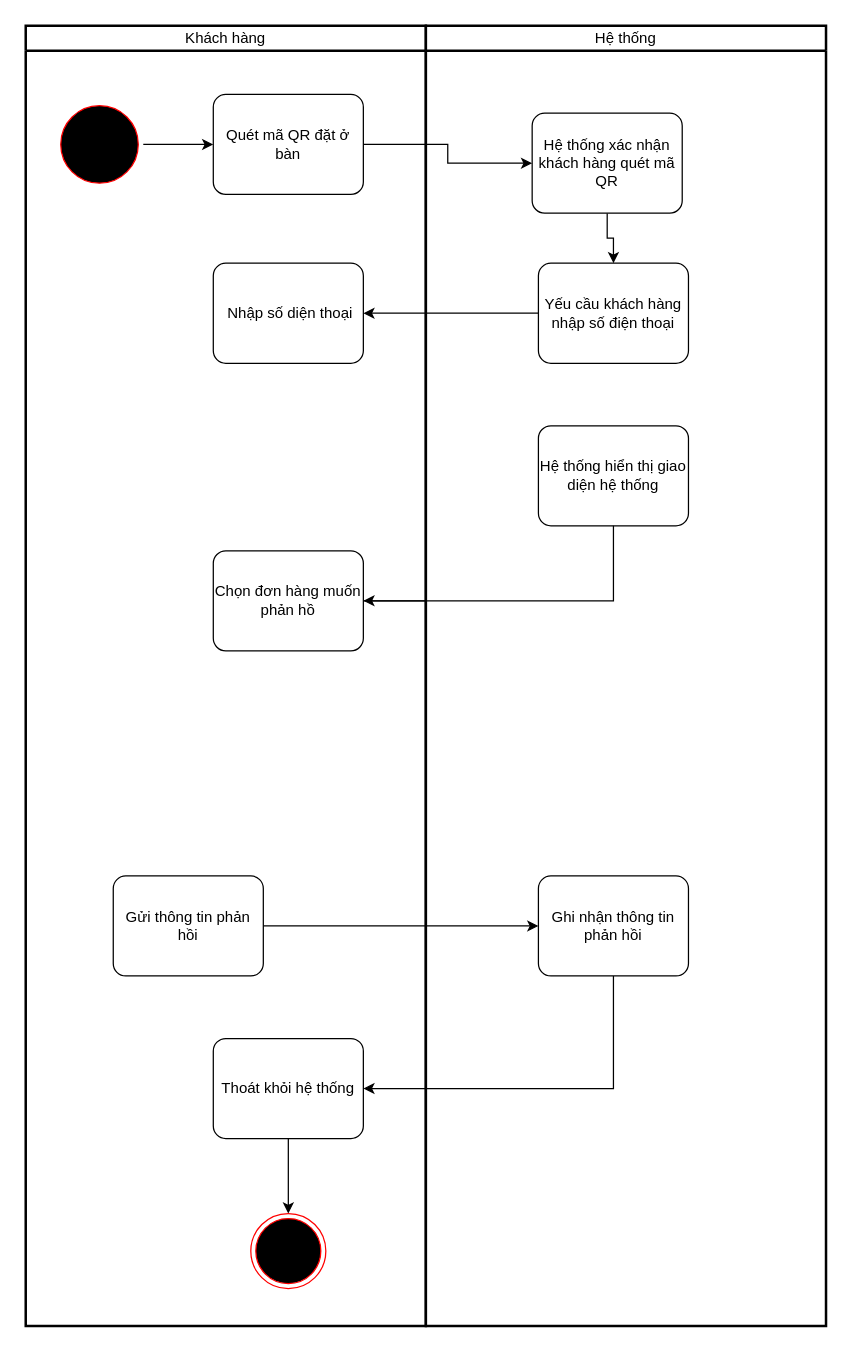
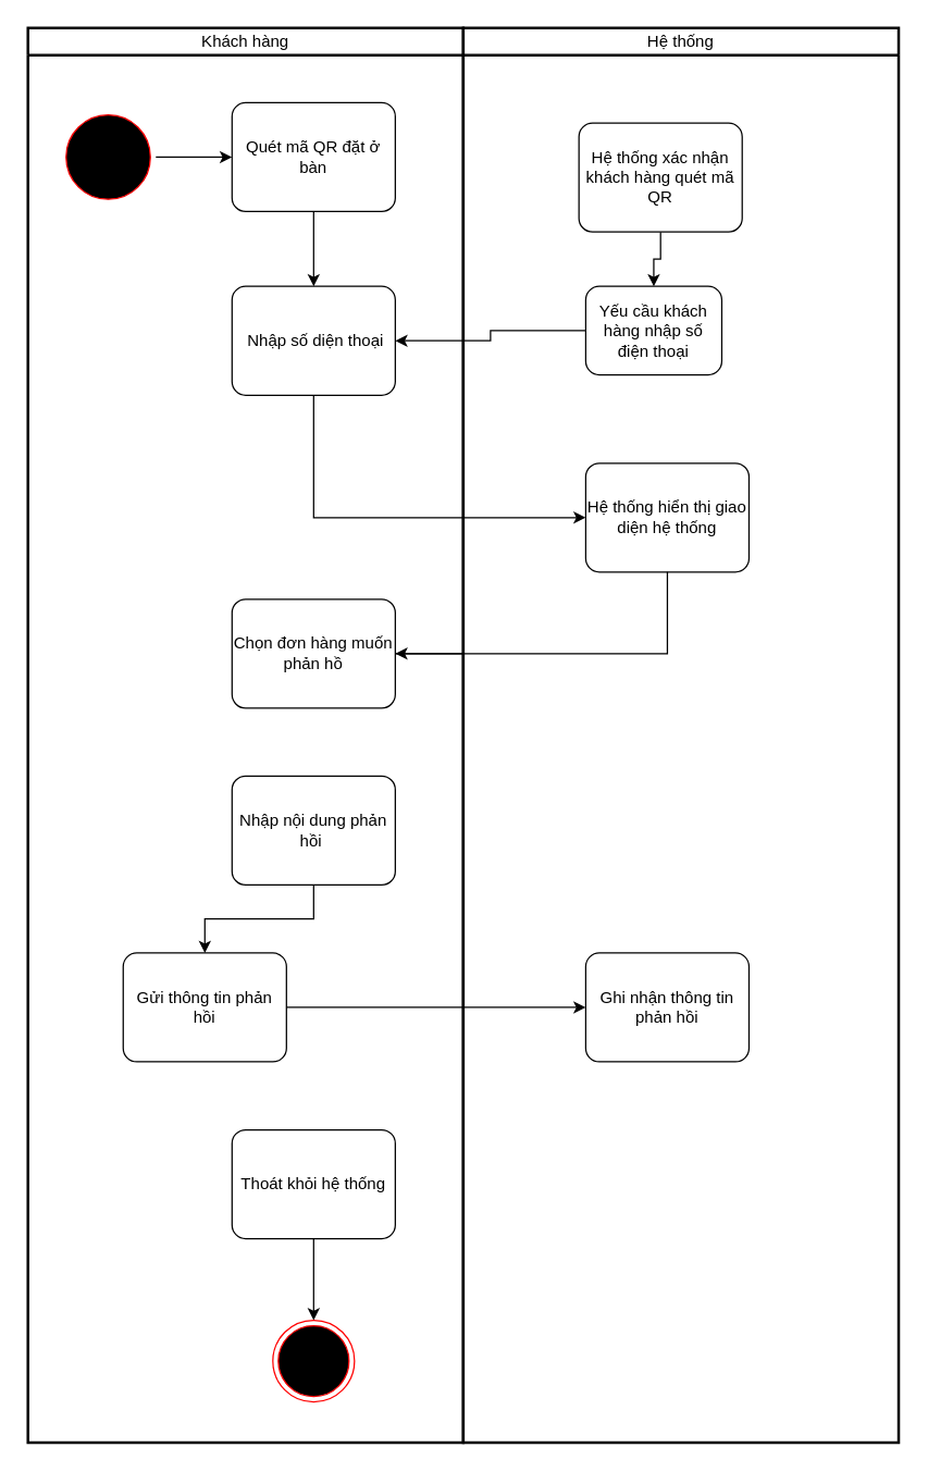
  <mxCell id="0" />
  <mxCell id="1" parent="0" />
  <mxCell id="2" value="Khách hàng" style="swimlane;html=1;startSize=20;fontStyle=0;collapsible=0;horizontal=1;swimlaneLine=1;strokeWidth=2;swimlaneFillColor=#ffffff;whiteSpace=wrap;" vertex="1" parent="1"><mxGeometry x="20" y="20" width="320" height="1040" as="geometry" /></mxCell>
  <mxCell id="3" style="edgeStyle=orthogonalEdgeStyle;rounded=0;orthogonalLoop=1;jettySize=auto;html=1;" edge="1" parent="2" source="4" target="5"><mxGeometry relative="1" as="geometry" /></mxCell>
  <mxCell id="4" value="" style="ellipse;html=1;shape=startState;fillColor=#000000;strokeColor=#ff0000;" vertex="1" parent="2"><mxGeometry x="24" y="60" width="70" height="70" as="geometry" /></mxCell>
  <mxCell id="5" value="Quét mã QR đặt ở bàn" style="points=[[0.25,0,0],[0.5,0,0],[0.75,0,0],[1,0.25,0],[1,0.5,0],[1,0.75,0],[0.75,1,0],[0.5,1,0],[0.25,1,0],[0,0.75,0],[0,0.5,0],[0,0.25,0]];shape=mxgraph.bpmn.task;whiteSpace=wrap;rectStyle=rounded;size=10;html=1;container=1;expand=0;collapsible=0;taskMarker=abstract;" vertex="1" parent="2"><mxGeometry x="150" y="55" width="120" height="80" as="geometry" /></mxCell>
  <mxCell id="6" value="&amp;nbsp;Nhập số diện thoại" style="points=[[0.25,0,0],[0.5,0,0],[0.75,0,0],[1,0.25,0],[1,0.5,0],[1,0.75,0],[0.75,1,0],[0.5,1,0],[0.25,1,0],[0,0.75,0],[0,0.5,0],[0,0.25,0]];shape=mxgraph.bpmn.task;whiteSpace=wrap;rectStyle=rounded;size=10;html=1;container=1;expand=0;collapsible=0;taskMarker=abstract;" vertex="1" parent="2"><mxGeometry x="150" y="190" width="120" height="80" as="geometry" /></mxCell>
  <mxCell id="7" style="edgeStyle=orthogonalEdgeStyle;rounded=0;orthogonalLoop=1;jettySize=auto;html=1;" edge="1" parent="2" source="8" target="20"><mxGeometry relative="1" as="geometry" /></mxCell>
  <mxCell id="8" value="Chọn đơn hàng muốn phản hồ" style="points=[[0.25,0,0],[0.5,0,0],[0.75,0,0],[1,0.25,0],[1,0.5,0],[1,0.75,0],[0.75,1,0],[0.5,1,0],[0.25,1,0],[0,0.75,0],[0,0.5,0],[0,0.25,0]];shape=mxgraph.bpmn.task;whiteSpace=wrap;rectStyle=rounded;size=10;html=1;container=1;expand=0;collapsible=0;taskMarker=abstract;" vertex="1" parent="2"><mxGeometry x="150" y="420" width="120" height="80" as="geometry" /></mxCell>
+ <mxCell id="9" style="edgeStyle=orthogonalEdgeStyle;rounded=0;orthogonalLoop=1;jettySize=auto;html=1;" edge="1" parent="2" source="10" target="11"><mxGeometry relative="1" as="geometry" /></mxCell>
+ <mxCell id="10" value="Nhập nội dung phản hồi&amp;nbsp;" style="points=[[0.25,0,0],[0.5,0,0],[0.75,0,0],[1,0.25,0],[1,0.5,0],[1,0.75,0],[0.75,1,0],[0.5,1,0],[0.25,1,0],[0,0.75,0],[0,0.5,0],[0,0.25,0]];shape=mxgraph.bpmn.task;whiteSpace=wrap;rectStyle=rounded;size=10;html=1;container=1;expand=0;collapsible=0;taskMarker=abstract;" vertex="1" parent="2"><mxGeometry x="150" y="550" width="120" height="80" as="geometry" /></mxCell>
  <mxCell id="11" value="Gửi thông tin phản hồi" style="points=[[0.25,0,0],[0.5,0,0],[0.75,0,0],[1,0.25,0],[1,0.5,0],[1,0.75,0],[0.75,1,0],[0.5,1,0],[0.25,1,0],[0,0.75,0],[0,0.5,0],[0,0.25,0]];shape=mxgraph.bpmn.task;whiteSpace=wrap;rectStyle=rounded;size=10;html=1;container=1;expand=0;collapsible=0;taskMarker=abstract;" vertex="1" parent="2"><mxGeometry x="70" y="680" width="120" height="80" as="geometry" /></mxCell>
  <mxCell id="12" style="edgeStyle=orthogonalEdgeStyle;rounded=0;orthogonalLoop=1;jettySize=auto;html=1;" edge="1" parent="2" source="13" target="14"><mxGeometry relative="1" as="geometry" /></mxCell>
  <mxCell id="13" value="Thoát khỏi hệ thống" style="points=[[0.25,0,0],[0.5,0,0],[0.75,0,0],[1,0.25,0],[1,0.5,0],[1,0.75,0],[0.75,1,0],[0.5,1,0],[0.25,1,0],[0,0.75,0],[0,0.5,0],[0,0.25,0]];shape=mxgraph.bpmn.task;whiteSpace=wrap;rectStyle=rounded;size=10;html=1;container=1;expand=0;collapsible=0;taskMarker=abstract;" vertex="1" parent="2"><mxGeometry x="150" y="810" width="120" height="80" as="geometry" /></mxCell>
  <mxCell id="14" value="" style="ellipse;html=1;shape=endState;fillColor=#000000;strokeColor=#ff0000;" vertex="1" parent="2"><mxGeometry x="180" y="950" width="60" height="60" as="geometry" /></mxCell>
  <mxCell id="15" value="Hệ thống" style="swimlane;html=1;startSize=20;fontStyle=0;collapsible=0;horizontal=1;swimlaneLine=1;strokeWidth=2;swimlaneFillColor=#ffffff;whiteSpace=wrap;" vertex="1" parent="1"><mxGeometry x="340" y="20" width="320" height="1040" as="geometry" /></mxCell>
  <mxCell id="16" style="edgeStyle=orthogonalEdgeStyle;rounded=0;orthogonalLoop=1;jettySize=auto;html=1;" edge="1" parent="15" source="17" target="18"><mxGeometry relative="1" as="geometry" /></mxCell>
  <mxCell id="17" value="Hệ thống xác nhận khách hàng quét mã QR" style="points=[[0.25,0,0],[0.5,0,0],[0.75,0,0],[1,0.25,0],[1,0.5,0],[1,0.75,0],[0.75,1,0],[0.5,1,0],[0.25,1,0],[0,0.75,0],[0,0.5,0],[0,0.25,0]];shape=mxgraph.bpmn.task;whiteSpace=wrap;rectStyle=rounded;size=10;html=1;container=1;expand=0;collapsible=0;taskMarker=abstract;" vertex="1" parent="15"><mxGeometry x="85" y="70" width="120" height="80" as="geometry" /></mxCell>
- <mxCell id="18" value="Yếu cầu khách hàng nhập số điện thoại" style="points=[[0.25,0,0],[0.5,0,0],[0.75,0,0],[1,0.25,0],[1,0.5,0],[1,0.75,0],[0.75,1,0],[0.5,1,0],[0.25,1,0],[0,0.75,0],[0,0.5,0],[0,0.25,0]];shape=mxgraph.bpmn.task;whiteSpace=wrap;rectStyle=rounded;size=10;html=1;container=1;expand=0;collapsible=0;taskMarker=abstract;" vertex="1" parent="15"><mxGeometry x="90" y="190" width="120" height="80" as="geometry" /></mxCell>
+ <mxCell id="18" value="Yếu cầu khách hàng nhập số điện thoại" style="points=[[0.25,0,0],[0.5,0,0],[0.75,0,0],[1,0.25,0],[1,0.5,0],[1,0.75,0],[0.75,1,0],[0.5,1,0],[0.25,1,0],[0,0.75,0],[0,0.5,0],[0,0.25,0]];shape=mxgraph.bpmn.task;whiteSpace=wrap;rectStyle=rounded;size=10;html=1;container=1;expand=0;collapsible=0;taskMarker=abstract;" vertex="1" parent="15"><mxGeometry x="90" y="190" width="100" height="65" as="geometry" /></mxCell>
  <mxCell id="19" value="Hệ thống hiển thị giao diện hệ thống" style="points=[[0.25,0,0],[0.5,0,0],[0.75,0,0],[1,0.25,0],[1,0.5,0],[1,0.75,0],[0.75,1,0],[0.5,1,0],[0.25,1,0],[0,0.75,0],[0,0.5,0],[0,0.25,0]];shape=mxgraph.bpmn.task;whiteSpace=wrap;rectStyle=rounded;size=10;html=1;container=1;expand=0;collapsible=0;taskMarker=abstract;" vertex="1" parent="15"><mxGeometry x="90" y="320" width="120" height="80" as="geometry" /></mxCell>
  <mxCell id="20" value="Ghi nhận thông tin phản hồi" style="points=[[0.25,0,0],[0.5,0,0],[0.75,0,0],[1,0.25,0],[1,0.5,0],[1,0.75,0],[0.75,1,0],[0.5,1,0],[0.25,1,0],[0,0.75,0],[0,0.5,0],[0,0.25,0]];shape=mxgraph.bpmn.task;whiteSpace=wrap;rectStyle=rounded;size=10;html=1;container=1;expand=0;collapsible=0;taskMarker=abstract;" vertex="1" parent="15"><mxGeometry x="90" y="680" width="120" height="80" as="geometry" /></mxCell>
- <mxCell id="21" style="edgeStyle=orthogonalEdgeStyle;rounded=0;orthogonalLoop=1;jettySize=auto;html=1;entryX=0;entryY=0.5;entryDx=0;entryDy=0;entryPerimeter=0;" edge="1" parent="1" source="5" target="17"><mxGeometry relative="1" as="geometry" /></mxCell>
+ <mxCell id="21" style="edgeStyle=orthogonalEdgeStyle;rounded=0;orthogonalLoop=1;jettySize=auto;html=1;" edge="1" parent="1" source="5" target="6"><mxGeometry relative="1" as="geometry" /></mxCell>
  <mxCell id="22" style="edgeStyle=orthogonalEdgeStyle;rounded=0;orthogonalLoop=1;jettySize=auto;html=1;" edge="1" parent="1" source="18" target="6"><mxGeometry relative="1" as="geometry" /></mxCell>
+ <mxCell id="23" style="edgeStyle=orthogonalEdgeStyle;rounded=0;orthogonalLoop=1;jettySize=auto;html=1;entryX=0;entryY=0.5;entryDx=0;entryDy=0;entryPerimeter=0;" edge="1" parent="1" source="6" target="19"><mxGeometry relative="1" as="geometry"><mxPoint x="270" y="460" as="targetPoint" /><Array as="points"><mxPoint x="230" y="380" /></Array></mxGeometry></mxCell>
  <mxCell id="24" style="edgeStyle=orthogonalEdgeStyle;rounded=0;orthogonalLoop=1;jettySize=auto;html=1;entryX=1;entryY=0.5;entryDx=0;entryDy=0;entryPerimeter=0;" edge="1" parent="1" source="19" target="8"><mxGeometry relative="1" as="geometry"><Array as="points"><mxPoint x="490" y="480" /></Array></mxGeometry></mxCell>
  <mxCell id="25" style="edgeStyle=orthogonalEdgeStyle;rounded=0;orthogonalLoop=1;jettySize=auto;html=1;" edge="1" parent="1" source="11" target="20"><mxGeometry relative="1" as="geometry" /></mxCell>
- <mxCell id="26" style="edgeStyle=orthogonalEdgeStyle;rounded=0;orthogonalLoop=1;jettySize=auto;html=1;" edge="1" parent="1" source="20" target="13"><mxGeometry relative="1" as="geometry"><Array as="points"><mxPoint x="490" y="870" /></Array></mxGeometry></mxCell>
